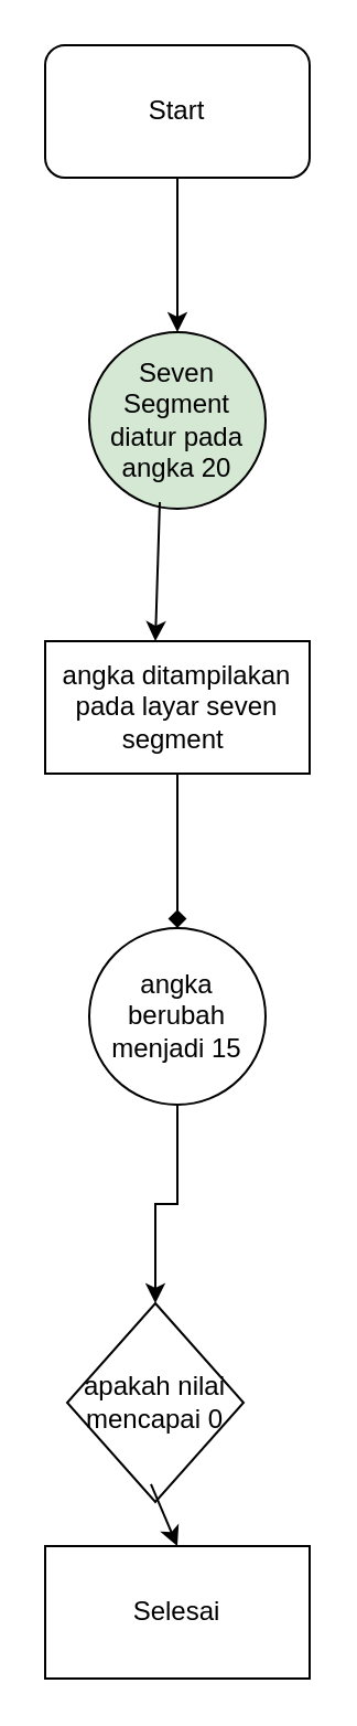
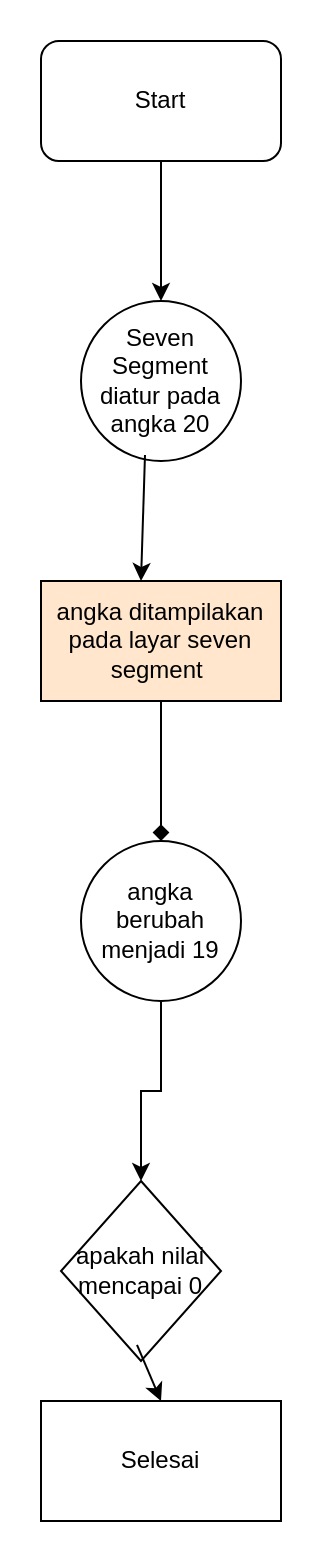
  <mxCell id="0" />
  <mxCell id="1" parent="0" />
  <mxCell id="2" value="Start" style="rounded=1;whiteSpace=wrap;html=1;" vertex="1" parent="1"><mxGeometry x="20" y="20" width="120" height="60" as="geometry" /></mxCell>
  <mxCell id="3" value="" style="endArrow=classic;html=1;rounded=0;" edge="1" parent="1"><mxGeometry width="50" height="50" relative="1" as="geometry"><mxPoint x="80" y="90" as="sourcePoint" /><mxPoint x="80" y="150" as="targetPoint" /><Array as="points"><mxPoint x="80" y="80" /></Array></mxGeometry></mxCell>
- <mxCell id="4" value="Seven Segment diatur pada angka 20" style="ellipse;whiteSpace=wrap;html=1;fillColor=#d5e8d4;" vertex="1" parent="1"><mxGeometry x="40" y="150" width="80" height="80" as="geometry" /></mxCell>
+ <mxCell id="4" value="Seven Segment diatur pada angka 20" style="ellipse;whiteSpace=wrap;html=1;" vertex="1" parent="1"><mxGeometry x="40" y="150" width="80" height="80" as="geometry" /></mxCell>
  <mxCell id="5" value="" style="edgeStyle=none;orthogonalLoop=1;jettySize=auto;html=1;rounded=0;exitX=0.4;exitY=0.963;exitDx=0;exitDy=0;exitPerimeter=0;" edge="1" parent="1" source="4"><mxGeometry width="100" relative="1" as="geometry"><mxPoint x="20" y="280" as="sourcePoint" /><mxPoint x="70" y="290" as="targetPoint" /><Array as="points" /></mxGeometry></mxCell>
  <mxCell id="6" value="" style="edgeStyle=orthogonalEdgeStyle;rounded=0;orthogonalLoop=1;jettySize=auto;html=1;endArrow=diamond;" edge="1" parent="1" source="7" target="9"><mxGeometry relative="1" as="geometry" /></mxCell>
- <mxCell id="7" value="angka ditampilakan pada layar seven segment&amp;nbsp; " style="whiteSpace=wrap;html=1;" vertex="1" parent="1"><mxGeometry x="20" y="290" width="120" height="60" as="geometry" /></mxCell>
+ <mxCell id="7" value="angka ditampilakan pada layar seven segment&amp;nbsp; " style="whiteSpace=wrap;html=1;fillColor=#ffe6cc;" vertex="1" parent="1"><mxGeometry x="20" y="290" width="120" height="60" as="geometry" /></mxCell>
  <mxCell id="8" value="" style="edgeStyle=orthogonalEdgeStyle;rounded=0;orthogonalLoop=1;jettySize=auto;html=1;" edge="1" parent="1" source="9" target="10"><mxGeometry relative="1" as="geometry" /></mxCell>
- <mxCell id="9" value="angka berubah menjadi 15" style="ellipse;whiteSpace=wrap;html=1;" vertex="1" parent="1"><mxGeometry x="40" y="420" width="80" height="80" as="geometry" /></mxCell>
+ <mxCell id="9" value="angka berubah menjadi 19" style="ellipse;whiteSpace=wrap;html=1;" vertex="1" parent="1"><mxGeometry x="40" y="420" width="80" height="80" as="geometry" /></mxCell>
  <mxCell id="10" value="apakah nilai mencapai 0" style="rhombus;whiteSpace=wrap;html=1;" vertex="1" parent="1"><mxGeometry x="30" y="590" width="80" height="90" as="geometry" /></mxCell>
  <mxCell id="11" value="" style="edgeStyle=none;orthogonalLoop=1;jettySize=auto;html=1;rounded=0;exitX=0.475;exitY=0.911;exitDx=0;exitDy=0;exitPerimeter=0;" edge="1" parent="1" source="10"><mxGeometry width="100" relative="1" as="geometry"><mxPoint x="30" y="670" as="sourcePoint" /><mxPoint x="80" y="700" as="targetPoint" /><Array as="points" /></mxGeometry></mxCell>
  <mxCell id="12" value="Selesai" style="whiteSpace=wrap;html=1;" vertex="1" parent="1"><mxGeometry x="20" y="700" width="120" height="60" as="geometry" /></mxCell>
